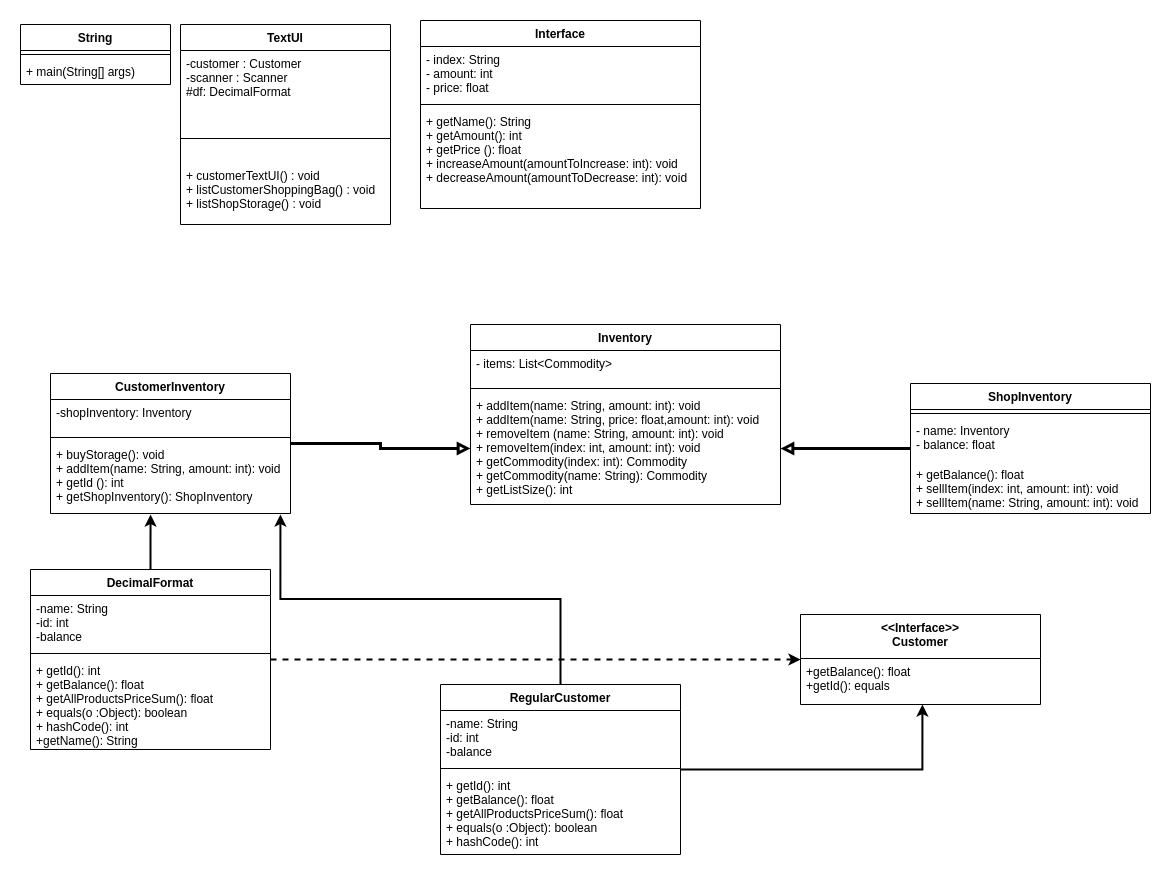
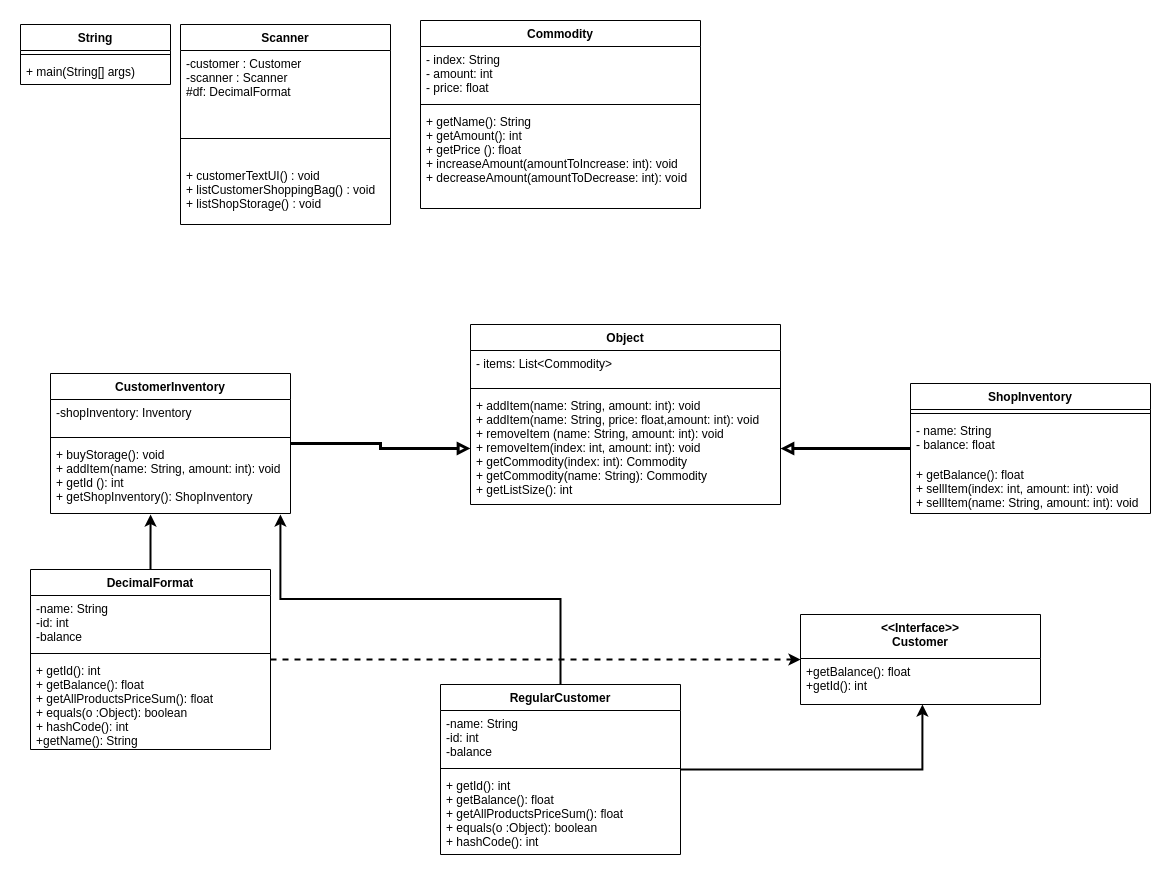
  <mxCell id="0" />
  <mxCell id="1" parent="0" />
  <mxCell id="2" value="String&#10;" style="swimlane;fontStyle=1;align=center;verticalAlign=top;childLayout=stackLayout;horizontal=1;startSize=26;horizontalStack=0;resizeParent=1;resizeParentMax=0;resizeLast=0;collapsible=1;marginBottom=0;" parent="1" vertex="1"><mxGeometry x="20" y="24" width="150" height="60" as="geometry" /></mxCell>
  <mxCell id="3" value="" style="line;strokeWidth=1;fillColor=none;align=left;verticalAlign=middle;spacingTop=-1;spacingLeft=3;spacingRight=3;rotatable=0;labelPosition=right;points=[];portConstraint=eastwest;" parent="2" vertex="1"><mxGeometry y="26" width="150" height="8" as="geometry" /></mxCell>
  <mxCell id="4" value="+ main(String[] args)" style="text;strokeColor=none;fillColor=none;align=left;verticalAlign=top;spacingLeft=4;spacingRight=4;overflow=hidden;rotatable=0;points=[[0,0.5],[1,0.5]];portConstraint=eastwest;" parent="2" vertex="1"><mxGeometry y="34" width="150" height="26" as="geometry" /></mxCell>
- <mxCell id="5" value="TextUI" style="swimlane;fontStyle=1;align=center;verticalAlign=top;childLayout=stackLayout;horizontal=1;startSize=26;horizontalStack=0;resizeParent=1;resizeParentMax=0;resizeLast=0;collapsible=1;marginBottom=0;" parent="1" vertex="1"><mxGeometry x="180" y="24" width="210" height="200" as="geometry" /></mxCell>
+ <mxCell id="5" value="Scanner" style="swimlane;fontStyle=1;align=center;verticalAlign=top;childLayout=stackLayout;horizontal=1;startSize=26;horizontalStack=0;resizeParent=1;resizeParentMax=0;resizeLast=0;collapsible=1;marginBottom=0;" parent="1" vertex="1"><mxGeometry x="180" y="24" width="210" height="200" as="geometry" /></mxCell>
  <mxCell id="6" value="-customer : Customer&#10;-scanner : Scanner&#10;#df: DecimalFormat" style="text;strokeColor=none;fillColor=none;align=left;verticalAlign=top;spacingLeft=4;spacingRight=4;overflow=hidden;rotatable=0;points=[[0,0.5],[1,0.5]];portConstraint=eastwest;" parent="5" vertex="1"><mxGeometry y="26" width="210" height="64" as="geometry" /></mxCell>
  <mxCell id="7" value="" style="line;strokeWidth=1;fillColor=none;align=left;verticalAlign=middle;spacingTop=-1;spacingLeft=3;spacingRight=3;rotatable=0;labelPosition=right;points=[];portConstraint=eastwest;" parent="5" vertex="1"><mxGeometry y="90" width="210" height="48" as="geometry" /></mxCell>
  <mxCell id="8" value="+ customerTextUI() : void&#10;+ listCustomerShoppingBag() : void&#10;+ listShopStorage() : void" style="text;strokeColor=none;fillColor=none;align=left;verticalAlign=top;spacingLeft=4;spacingRight=4;overflow=hidden;rotatable=0;points=[[0,0.5],[1,0.5]];portConstraint=eastwest;" parent="5" vertex="1"><mxGeometry y="138" width="210" height="62" as="geometry" /></mxCell>
  <mxCell id="9" style="edgeStyle=orthogonalEdgeStyle;rounded=0;orthogonalLoop=1;jettySize=auto;html=1;entryX=0;entryY=0.5;entryDx=0;entryDy=0;endArrow=block;endFill=0;shadow=0;strokeWidth=3;" parent="1" source="10" target="26" edge="1"><mxGeometry relative="1" as="geometry" /></mxCell>
  <mxCell id="10" value="CustomerInventory" style="swimlane;fontStyle=1;align=center;verticalAlign=top;childLayout=stackLayout;horizontal=1;startSize=26;horizontalStack=0;resizeParent=1;resizeParentMax=0;resizeLast=0;collapsible=1;marginBottom=0;" parent="1" vertex="1"><mxGeometry x="50" y="373" width="240" height="140" as="geometry" /></mxCell>
  <mxCell id="11" value="-shopInventory: Inventory&#10;&#10;" style="text;strokeColor=none;fillColor=none;align=left;verticalAlign=top;spacingLeft=4;spacingRight=4;overflow=hidden;rotatable=0;points=[[0,0.5],[1,0.5]];portConstraint=eastwest;" parent="10" vertex="1"><mxGeometry y="26" width="240" height="34" as="geometry" /></mxCell>
  <mxCell id="12" value="" style="line;strokeWidth=1;fillColor=none;align=left;verticalAlign=middle;spacingTop=-1;spacingLeft=3;spacingRight=3;rotatable=0;labelPosition=right;points=[];portConstraint=eastwest;" parent="10" vertex="1"><mxGeometry y="60" width="240" height="8" as="geometry" /></mxCell>
  <mxCell id="13" value="+ buyStorage(): void&#10;+ addItem(name: String, amount: int): void&#10;+ getId (): int&#10;+ getShopInventory(): ShopInventory" style="text;strokeColor=none;fillColor=none;align=left;verticalAlign=top;spacingLeft=4;spacingRight=4;overflow=hidden;rotatable=0;points=[[0,0.5],[1,0.5]];portConstraint=eastwest;" parent="10" vertex="1"><mxGeometry y="68" width="240" height="72" as="geometry" /></mxCell>
  <mxCell id="14" style="edgeStyle=orthogonalEdgeStyle;rounded=0;orthogonalLoop=1;jettySize=auto;html=1;endArrow=block;endFill=0;strokeWidth=3;" parent="1" source="15" target="26" edge="1"><mxGeometry relative="1" as="geometry" /></mxCell>
  <mxCell id="15" value="ShopInventory" style="swimlane;fontStyle=1;align=center;verticalAlign=top;childLayout=stackLayout;horizontal=1;startSize=26;horizontalStack=0;resizeParent=1;resizeParentMax=0;resizeLast=0;collapsible=1;marginBottom=0;" parent="1" vertex="1"><mxGeometry x="910" y="383" width="240" height="130" as="geometry" /></mxCell>
  <mxCell id="16" value="" style="line;strokeWidth=1;fillColor=none;align=left;verticalAlign=middle;spacingTop=-1;spacingLeft=3;spacingRight=3;rotatable=0;labelPosition=right;points=[];portConstraint=eastwest;" parent="15" vertex="1"><mxGeometry y="26" width="240" height="8" as="geometry" /></mxCell>
- <mxCell id="17" value="- name: Inventory&#10;- balance: float&#10;&#10;&#10;&#10;" style="text;strokeColor=none;fillColor=none;align=left;verticalAlign=top;spacingLeft=4;spacingRight=4;overflow=hidden;rotatable=0;points=[[0,0.5],[1,0.5]];portConstraint=eastwest;" parent="15" vertex="1"><mxGeometry y="34" width="240" height="44" as="geometry" /></mxCell>
+ <mxCell id="17" value="- name: String&#10;- balance: float&#10;&#10;&#10;&#10;" style="text;strokeColor=none;fillColor=none;align=left;verticalAlign=top;spacingLeft=4;spacingRight=4;overflow=hidden;rotatable=0;points=[[0,0.5],[1,0.5]];portConstraint=eastwest;" parent="15" vertex="1"><mxGeometry y="34" width="240" height="44" as="geometry" /></mxCell>
  <mxCell id="18" value="+ getBalance(): float&#10;+ sellItem(index: int, amount: int): void&#10;+ sellItem(name: String, amount: int): void&#10;" style="text;strokeColor=none;fillColor=none;align=left;verticalAlign=top;spacingLeft=4;spacingRight=4;overflow=hidden;rotatable=0;points=[[0,0.5],[1,0.5]];portConstraint=eastwest;" parent="15" vertex="1"><mxGeometry y="78" width="240" height="52" as="geometry" /></mxCell>
- <mxCell id="19" value="Interface" style="swimlane;fontStyle=1;align=center;verticalAlign=top;childLayout=stackLayout;horizontal=1;startSize=26;horizontalStack=0;resizeParent=1;resizeParentMax=0;resizeLast=0;collapsible=1;marginBottom=0;" parent="1" vertex="1"><mxGeometry x="420" y="20" width="280" height="188" as="geometry" /></mxCell>
+ <mxCell id="19" value="Commodity" style="swimlane;fontStyle=1;align=center;verticalAlign=top;childLayout=stackLayout;horizontal=1;startSize=26;horizontalStack=0;resizeParent=1;resizeParentMax=0;resizeLast=0;collapsible=1;marginBottom=0;" parent="1" vertex="1"><mxGeometry x="420" y="20" width="280" height="188" as="geometry" /></mxCell>
  <mxCell id="20" value="- index: String &#10;- amount: int&#10;- price: float&#10;&#10;" style="text;strokeColor=none;fillColor=none;align=left;verticalAlign=top;spacingLeft=4;spacingRight=4;overflow=hidden;rotatable=0;points=[[0,0.5],[1,0.5]];portConstraint=eastwest;" parent="19" vertex="1"><mxGeometry y="26" width="280" height="54" as="geometry" /></mxCell>
  <mxCell id="21" value="" style="line;strokeWidth=1;fillColor=none;align=left;verticalAlign=middle;spacingTop=-1;spacingLeft=3;spacingRight=3;rotatable=0;labelPosition=right;points=[];portConstraint=eastwest;" parent="19" vertex="1"><mxGeometry y="80" width="280" height="8" as="geometry" /></mxCell>
  <mxCell id="22" value="+ getName(): String&#10;+ getAmount(): int&#10;+ getPrice (): float&#10;+ increaseAmount(amountToIncrease: int): void&#10;+ decreaseAmount(amountToDecrease: int): void" style="text;strokeColor=none;fillColor=none;align=left;verticalAlign=top;spacingLeft=4;spacingRight=4;overflow=hidden;rotatable=0;points=[[0,0.5],[1,0.5]];portConstraint=eastwest;" parent="19" vertex="1"><mxGeometry y="88" width="280" height="100" as="geometry" /></mxCell>
- <mxCell id="23" value="Inventory" style="swimlane;fontStyle=1;align=center;verticalAlign=top;childLayout=stackLayout;horizontal=1;startSize=26;horizontalStack=0;resizeParent=1;resizeParentMax=0;resizeLast=0;collapsible=1;marginBottom=0;" parent="1" vertex="1"><mxGeometry x="470" y="324" width="310" height="180" as="geometry" /></mxCell>
+ <mxCell id="23" value="Object" style="swimlane;fontStyle=1;align=center;verticalAlign=top;childLayout=stackLayout;horizontal=1;startSize=26;horizontalStack=0;resizeParent=1;resizeParentMax=0;resizeLast=0;collapsible=1;marginBottom=0;" parent="1" vertex="1"><mxGeometry x="470" y="324" width="310" height="180" as="geometry" /></mxCell>
  <mxCell id="24" value="- items: List&lt;Commodity&gt;&#10;" style="text;strokeColor=none;fillColor=none;align=left;verticalAlign=top;spacingLeft=4;spacingRight=4;overflow=hidden;rotatable=0;points=[[0,0.5],[1,0.5]];portConstraint=eastwest;" parent="23" vertex="1"><mxGeometry y="26" width="310" height="34" as="geometry" /></mxCell>
  <mxCell id="25" value="" style="line;strokeWidth=1;fillColor=none;align=left;verticalAlign=middle;spacingTop=-1;spacingLeft=3;spacingRight=3;rotatable=0;labelPosition=right;points=[];portConstraint=eastwest;" parent="23" vertex="1"><mxGeometry y="60" width="310" height="8" as="geometry" /></mxCell>
  <mxCell id="26" value="+ addItem(name: String, amount: int): void&#10;+ addItem(name: String, price: float,amount: int): void&#10;+ removeItem (name: String, amount: int): void&#10;+ removeItem(index: int, amount: int): void&#10;+ getCommodity(index: int): Commodity&#10;+ getCommodity(name: String): Commodity&#10;+ getListSize(): int" style="text;strokeColor=none;fillColor=none;align=left;verticalAlign=top;spacingLeft=4;spacingRight=4;overflow=hidden;rotatable=0;points=[[0,0.5],[1,0.5]];portConstraint=eastwest;" parent="23" vertex="1"><mxGeometry y="68" width="310" height="112" as="geometry" /></mxCell>
  <mxCell id="27" value="&lt;&lt;Interface&gt;&gt;&#10;Customer" style="swimlane;fontStyle=1;align=center;verticalAlign=top;childLayout=stackLayout;horizontal=1;startSize=44;horizontalStack=0;resizeParent=1;resizeParentMax=0;resizeLast=0;collapsible=1;marginBottom=0;" parent="1" vertex="1"><mxGeometry x="800" y="614" width="240" height="90" as="geometry" /></mxCell>
- <mxCell id="28" value="+getBalance(): float&#10;+getId(): equals&#10;&#10;" style="text;strokeColor=none;fillColor=none;align=left;verticalAlign=top;spacingLeft=4;spacingRight=4;overflow=hidden;rotatable=0;points=[[0,0.5],[1,0.5]];portConstraint=eastwest;" parent="27" vertex="1"><mxGeometry y="44" width="240" height="46" as="geometry" /></mxCell>
+ <mxCell id="28" value="+getBalance(): float&#10;+getId(): int&#10;&#10;" style="text;strokeColor=none;fillColor=none;align=left;verticalAlign=top;spacingLeft=4;spacingRight=4;overflow=hidden;rotatable=0;points=[[0,0.5],[1,0.5]];portConstraint=eastwest;" parent="27" vertex="1"><mxGeometry y="44" width="240" height="46" as="geometry" /></mxCell>
  <mxCell id="29" style="edgeStyle=orthogonalEdgeStyle;rounded=0;orthogonalLoop=1;jettySize=auto;html=1;entryX=0.508;entryY=1;entryDx=0;entryDy=0;entryPerimeter=0;dashed=0;strokeWidth=2;" parent="1" source="31" target="28" edge="1"><mxGeometry relative="1" as="geometry" /></mxCell>
  <mxCell id="30" style="edgeStyle=orthogonalEdgeStyle;rounded=0;orthogonalLoop=1;jettySize=auto;html=1;entryX=0.958;entryY=1.014;entryDx=0;entryDy=0;entryPerimeter=0;strokeWidth=2;" parent="1" source="31" target="13" edge="1"><mxGeometry relative="1" as="geometry" /></mxCell>
  <mxCell id="31" value="RegularCustomer" style="swimlane;fontStyle=1;align=center;verticalAlign=top;childLayout=stackLayout;horizontal=1;startSize=26;horizontalStack=0;resizeParent=1;resizeParentMax=0;resizeLast=0;collapsible=1;marginBottom=0;" parent="1" vertex="1"><mxGeometry x="440" y="684" width="240" height="170" as="geometry" /></mxCell>
  <mxCell id="32" value="-name: String&#10;-id: int&#10;-balance&#10;&#10;" style="text;strokeColor=none;fillColor=none;align=left;verticalAlign=top;spacingLeft=4;spacingRight=4;overflow=hidden;rotatable=0;points=[[0,0.5],[1,0.5]];portConstraint=eastwest;" parent="31" vertex="1"><mxGeometry y="26" width="240" height="54" as="geometry" /></mxCell>
  <mxCell id="33" value="" style="line;strokeWidth=1;fillColor=none;align=left;verticalAlign=middle;spacingTop=-1;spacingLeft=3;spacingRight=3;rotatable=0;labelPosition=right;points=[];portConstraint=eastwest;" parent="31" vertex="1"><mxGeometry y="80" width="240" height="8" as="geometry" /></mxCell>
  <mxCell id="34" value="+ getId(): int&#10;+ getBalance(): float&#10;+ getAllProductsPriceSum(): float&#10;+ equals(o :Object): boolean&#10;+ hashCode(): int" style="text;strokeColor=none;fillColor=none;align=left;verticalAlign=top;spacingLeft=4;spacingRight=4;overflow=hidden;rotatable=0;points=[[0,0.5],[1,0.5]];portConstraint=eastwest;" parent="31" vertex="1"><mxGeometry y="88" width="240" height="82" as="geometry" /></mxCell>
  <mxCell id="35" style="edgeStyle=orthogonalEdgeStyle;rounded=0;orthogonalLoop=1;jettySize=auto;html=1;dashed=1;strokeWidth=2;" parent="1" source="37" target="27" edge="1"><mxGeometry relative="1" as="geometry" /></mxCell>
  <mxCell id="36" style="edgeStyle=orthogonalEdgeStyle;rounded=0;orthogonalLoop=1;jettySize=auto;html=1;entryX=0.417;entryY=1.014;entryDx=0;entryDy=0;entryPerimeter=0;strokeWidth=2;" parent="1" source="37" target="13" edge="1"><mxGeometry relative="1" as="geometry" /></mxCell>
  <mxCell id="37" value="DecimalFormat" style="swimlane;fontStyle=1;align=center;verticalAlign=top;childLayout=stackLayout;horizontal=1;startSize=26;horizontalStack=0;resizeParent=1;resizeParentMax=0;resizeLast=0;collapsible=1;marginBottom=0;" parent="1" vertex="1"><mxGeometry x="30" y="569" width="240" height="180" as="geometry" /></mxCell>
  <mxCell id="38" value="-name: String&#10;-id: int&#10;-balance&#10;&#10;" style="text;strokeColor=none;fillColor=none;align=left;verticalAlign=top;spacingLeft=4;spacingRight=4;overflow=hidden;rotatable=0;points=[[0,0.5],[1,0.5]];portConstraint=eastwest;" parent="37" vertex="1"><mxGeometry y="26" width="240" height="54" as="geometry" /></mxCell>
  <mxCell id="39" value="" style="line;strokeWidth=1;fillColor=none;align=left;verticalAlign=middle;spacingTop=-1;spacingLeft=3;spacingRight=3;rotatable=0;labelPosition=right;points=[];portConstraint=eastwest;" parent="37" vertex="1"><mxGeometry y="80" width="240" height="8" as="geometry" /></mxCell>
  <mxCell id="40" value="+ getId(): int&#10;+ getBalance(): float&#10;+ getAllProductsPriceSum(): float&#10;+ equals(o :Object): boolean&#10;+ hashCode(): int&#10;+getName(): String" style="text;strokeColor=none;fillColor=none;align=left;verticalAlign=top;spacingLeft=4;spacingRight=4;overflow=hidden;rotatable=0;points=[[0,0.5],[1,0.5]];portConstraint=eastwest;" parent="37" vertex="1"><mxGeometry y="88" width="240" height="92" as="geometry" /></mxCell>
